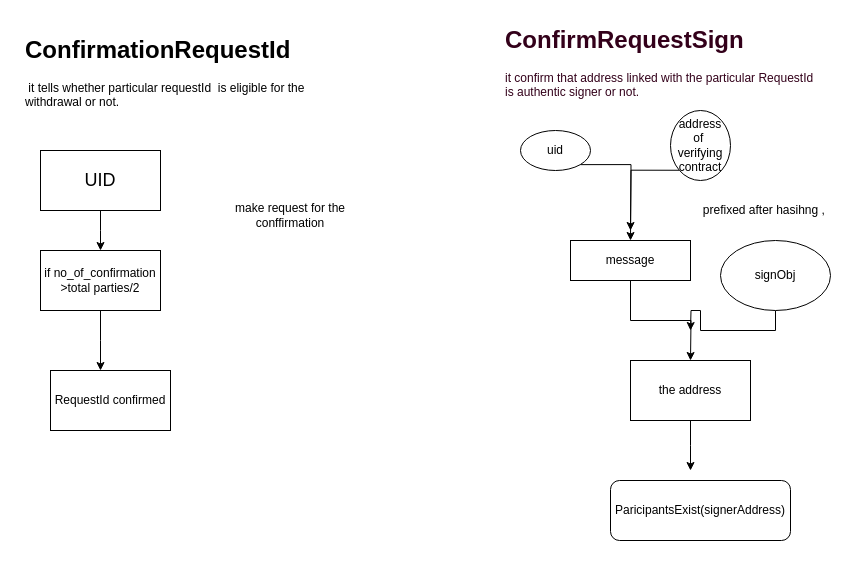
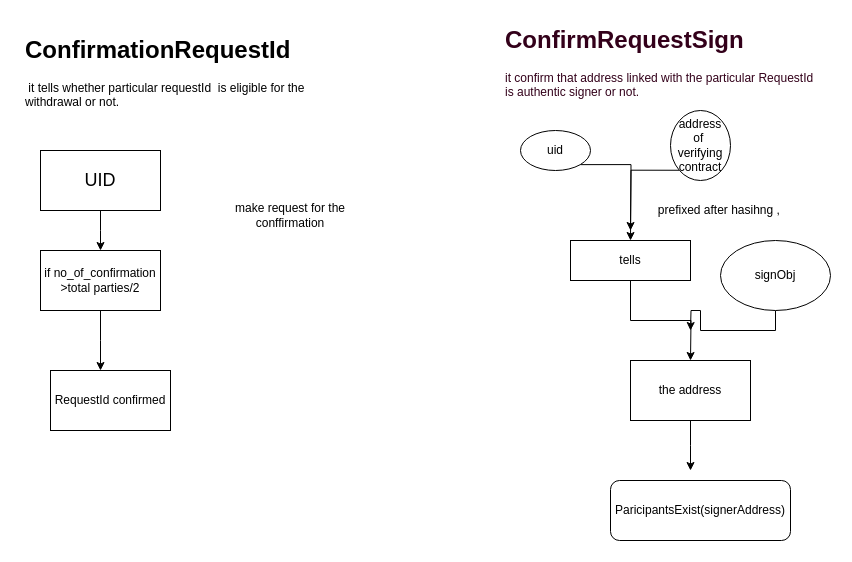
  <mxCell id="0" />
  <mxCell id="1" parent="0" />
  <mxCell id="2" value="&lt;h1&gt;ConfirmationRequestId&lt;/h1&gt;&lt;p&gt;&amp;nbsp;it tells whether particular requestId&amp;nbsp; is eligible for the withdrawal or not.&lt;/p&gt;" style="text;html=1;strokeColor=none;fillColor=none;spacing=5;spacingTop=-20;whiteSpace=wrap;overflow=hidden;rounded=0;" parent="1" vertex="1"><mxGeometry x="20" y="30" width="310" height="120" as="geometry" /></mxCell>
  <mxCell id="3" style="edgeStyle=orthogonalEdgeStyle;rounded=0;orthogonalLoop=1;jettySize=auto;html=1;exitX=0.5;exitY=1;exitDx=0;exitDy=0;" parent="1" source="4" edge="1"><mxGeometry relative="1" as="geometry"><mxPoint x="100" y="250" as="targetPoint" /></mxGeometry></mxCell>
  <mxCell id="4" value="" style="rounded=0;whiteSpace=wrap;html=1;" parent="1" vertex="1"><mxGeometry x="40" y="150" width="120" height="60" as="geometry" /></mxCell>
  <mxCell id="5" value="&lt;font style=&quot;font-size: 18px&quot;&gt;UID&lt;/font&gt;" style="text;html=1;strokeColor=none;fillColor=none;align=center;verticalAlign=middle;whiteSpace=wrap;rounded=0;" parent="1" vertex="1"><mxGeometry x="80" y="170" width="40" height="20" as="geometry" /></mxCell>
  <mxCell id="6" style="edgeStyle=orthogonalEdgeStyle;rounded=0;orthogonalLoop=1;jettySize=auto;html=1;exitX=0.5;exitY=1;exitDx=0;exitDy=0;" parent="1" source="7" edge="1"><mxGeometry relative="1" as="geometry"><mxPoint x="100" y="370" as="targetPoint" /></mxGeometry></mxCell>
  <mxCell id="7" value="if no_of_confirmation&lt;br&gt;&amp;gt;total parties/2" style="rounded=0;whiteSpace=wrap;html=1;" parent="1" vertex="1"><mxGeometry x="40" y="250" width="120" height="60" as="geometry" /></mxCell>
  <mxCell id="8" value="make request for the conffirmation" style="text;html=1;strokeColor=none;fillColor=none;align=center;verticalAlign=middle;whiteSpace=wrap;rounded=0;" parent="1" vertex="1"><mxGeometry x="230" y="205" width="120" height="20" as="geometry" /></mxCell>
  <mxCell id="9" value="RequestId confirmed" style="rounded=0;whiteSpace=wrap;html=1;" parent="1" vertex="1"><mxGeometry x="50" y="370" width="120" height="60" as="geometry" /></mxCell>
  <mxCell id="10" value="&lt;h1&gt;&lt;font color=&quot;#33001a&quot;&gt;ConfirmRequestSign&lt;/font&gt;&lt;/h1&gt;&lt;p&gt;&lt;font color=&quot;#33001a&quot;&gt;it confirm that address linked with the particular RequestId is authentic signer or not.&lt;/font&gt;&lt;/p&gt;" style="text;html=1;strokeColor=none;fillColor=none;spacing=5;spacingTop=-20;whiteSpace=wrap;overflow=hidden;rounded=0;" parent="1" vertex="1"><mxGeometry x="500" y="20" width="320" height="120" as="geometry" /></mxCell>
  <mxCell id="11" style="edgeStyle=orthogonalEdgeStyle;rounded=0;orthogonalLoop=1;jettySize=auto;html=1;exitX=1;exitY=1;exitDx=0;exitDy=0;" parent="1" source="12" edge="1"><mxGeometry relative="1" as="geometry"><mxPoint x="630" y="240" as="targetPoint" /></mxGeometry></mxCell>
  <mxCell id="12" value="uid" style="ellipse;whiteSpace=wrap;html=1;" parent="1" vertex="1"><mxGeometry x="520" y="130" width="70" height="40" as="geometry" /></mxCell>
  <mxCell id="13" style="edgeStyle=orthogonalEdgeStyle;rounded=0;orthogonalLoop=1;jettySize=auto;html=1;exitX=0;exitY=1;exitDx=0;exitDy=0;" parent="1" source="14" edge="1"><mxGeometry relative="1" as="geometry"><mxPoint x="630" y="230" as="targetPoint" /></mxGeometry></mxCell>
  <mxCell id="14" value="address of&amp;nbsp; verifying contract" style="ellipse;whiteSpace=wrap;html=1;" parent="1" vertex="1"><mxGeometry x="670" y="110" width="60" height="70" as="geometry" /></mxCell>
  <mxCell id="15" style="edgeStyle=orthogonalEdgeStyle;rounded=0;orthogonalLoop=1;jettySize=auto;html=1;exitX=0.5;exitY=1;exitDx=0;exitDy=0;" parent="1" source="16" edge="1"><mxGeometry relative="1" as="geometry"><mxPoint x="690" y="360" as="targetPoint" /></mxGeometry></mxCell>
- <mxCell id="16" value="message" style="rounded=0;whiteSpace=wrap;html=1;" parent="1" vertex="1"><mxGeometry x="570" y="240" width="120" height="40" as="geometry" /></mxCell>
- <mxCell id="17" value="prefixed after hasihng ,&amp;nbsp;" style="text;html=1;align=center;verticalAlign=middle;resizable=0;points=[];autosize=1;" parent="1" vertex="1"><mxGeometry x="695" y="200" width="140" height="20" as="geometry" /></mxCell>
+ <mxCell id="16" value="tells" style="rounded=0;whiteSpace=wrap;html=1;" parent="1" vertex="1"><mxGeometry x="570" y="240" width="120" height="40" as="geometry" /></mxCell>
+ <mxCell id="17" value="prefixed after hasihng ,&amp;nbsp;" style="text;html=1;align=center;verticalAlign=middle;resizable=0;points=[];autosize=1;" parent="1" vertex="1"><mxGeometry x="650" y="200" width="140" height="20" as="geometry" /></mxCell>
  <mxCell id="18" style="edgeStyle=orthogonalEdgeStyle;rounded=0;orthogonalLoop=1;jettySize=auto;html=1;exitX=0.5;exitY=1;exitDx=0;exitDy=0;" parent="1" source="19" edge="1"><mxGeometry relative="1" as="geometry"><mxPoint x="690" y="330" as="targetPoint" /></mxGeometry></mxCell>
  <mxCell id="19" value="signObj" style="ellipse;whiteSpace=wrap;html=1;" parent="1" vertex="1"><mxGeometry x="720" y="240" width="110" height="70" as="geometry" /></mxCell>
  <mxCell id="20" style="edgeStyle=orthogonalEdgeStyle;rounded=0;orthogonalLoop=1;jettySize=auto;html=1;exitX=0.5;exitY=1;exitDx=0;exitDy=0;" parent="1" source="21" edge="1"><mxGeometry relative="1" as="geometry"><mxPoint x="690" y="470" as="targetPoint" /></mxGeometry></mxCell>
  <mxCell id="21" value="the address" style="rounded=0;whiteSpace=wrap;html=1;" parent="1" vertex="1"><mxGeometry x="630" y="360" width="120" height="60" as="geometry" /></mxCell>
  <mxCell id="22" value="ParicipantsExist(signerAddress)" style="rounded=1;whiteSpace=wrap;html=1;" parent="1" vertex="1"><mxGeometry x="610" y="480" width="180" height="60" as="geometry" /></mxCell>
  <mxCell id="23" style="edgeStyle=orthogonalEdgeStyle;rounded=0;orthogonalLoop=1;jettySize=auto;html=1;exitX=0.5;exitY=1;exitDx=0;exitDy=0;" parent="1" source="22" target="22" edge="1"><mxGeometry relative="1" as="geometry" /></mxCell>
